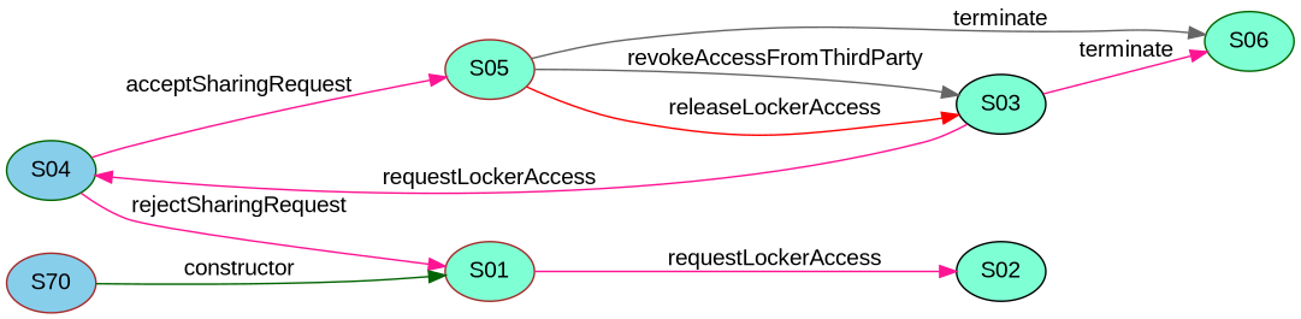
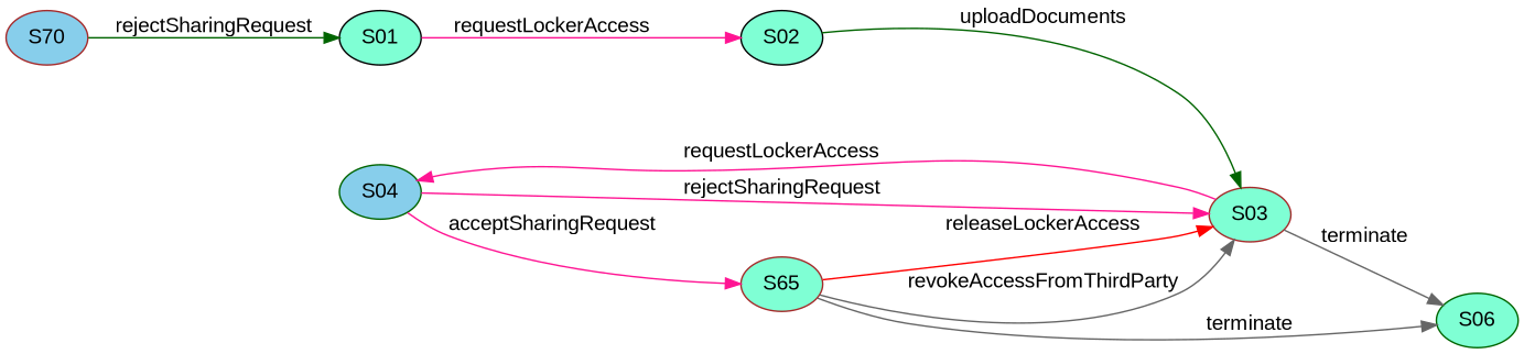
  digraph {
    fontname="Liberation Sans"
    rankdir=LR
    node [color=black fillcolor=aquamarine fontname="Liberation Sans" style=filled]
    edge [color=deeppink fontname="Liberation Sans"]
    S04 [color=darkgreen fillcolor=skyblue]
-   S03
+   S03 [color=brown]
    S06 [color=darkgreen]
-   S05 [color=brown]
+   S05 [color=brown label=S65]
    n5 [color=brown fillcolor=skyblue label=S70]
-   S01 [color=brown]
+   S01
    S02
-   S04 -> S01 [label=rejectSharingRequest]
+   S04 -> S03 [label=rejectSharingRequest]
    S04 -> S05 [label=acceptSharingRequest]
    S03 -> S04 [label=requestLockerAccess]
-   S03 -> S06 [label=terminate]
+   S03 -> S06 [color=gray40 label=terminate]
    S05 -> S03 [color=gray40 label=revokeAccessFromThirdParty]
    S05 -> S03 [color=red label=releaseLockerAccess]
    S05 -> S06 [color=gray40 label=terminate]
-   n5 -> S01 [color=darkgreen label=constructor]
+   n5 -> S01 [color=darkgreen label=rejectSharingRequest]
    S01 -> S02 [label=requestLockerAccess]
+   S02 -> S03 [color=darkgreen label=uploadDocuments]
  }
